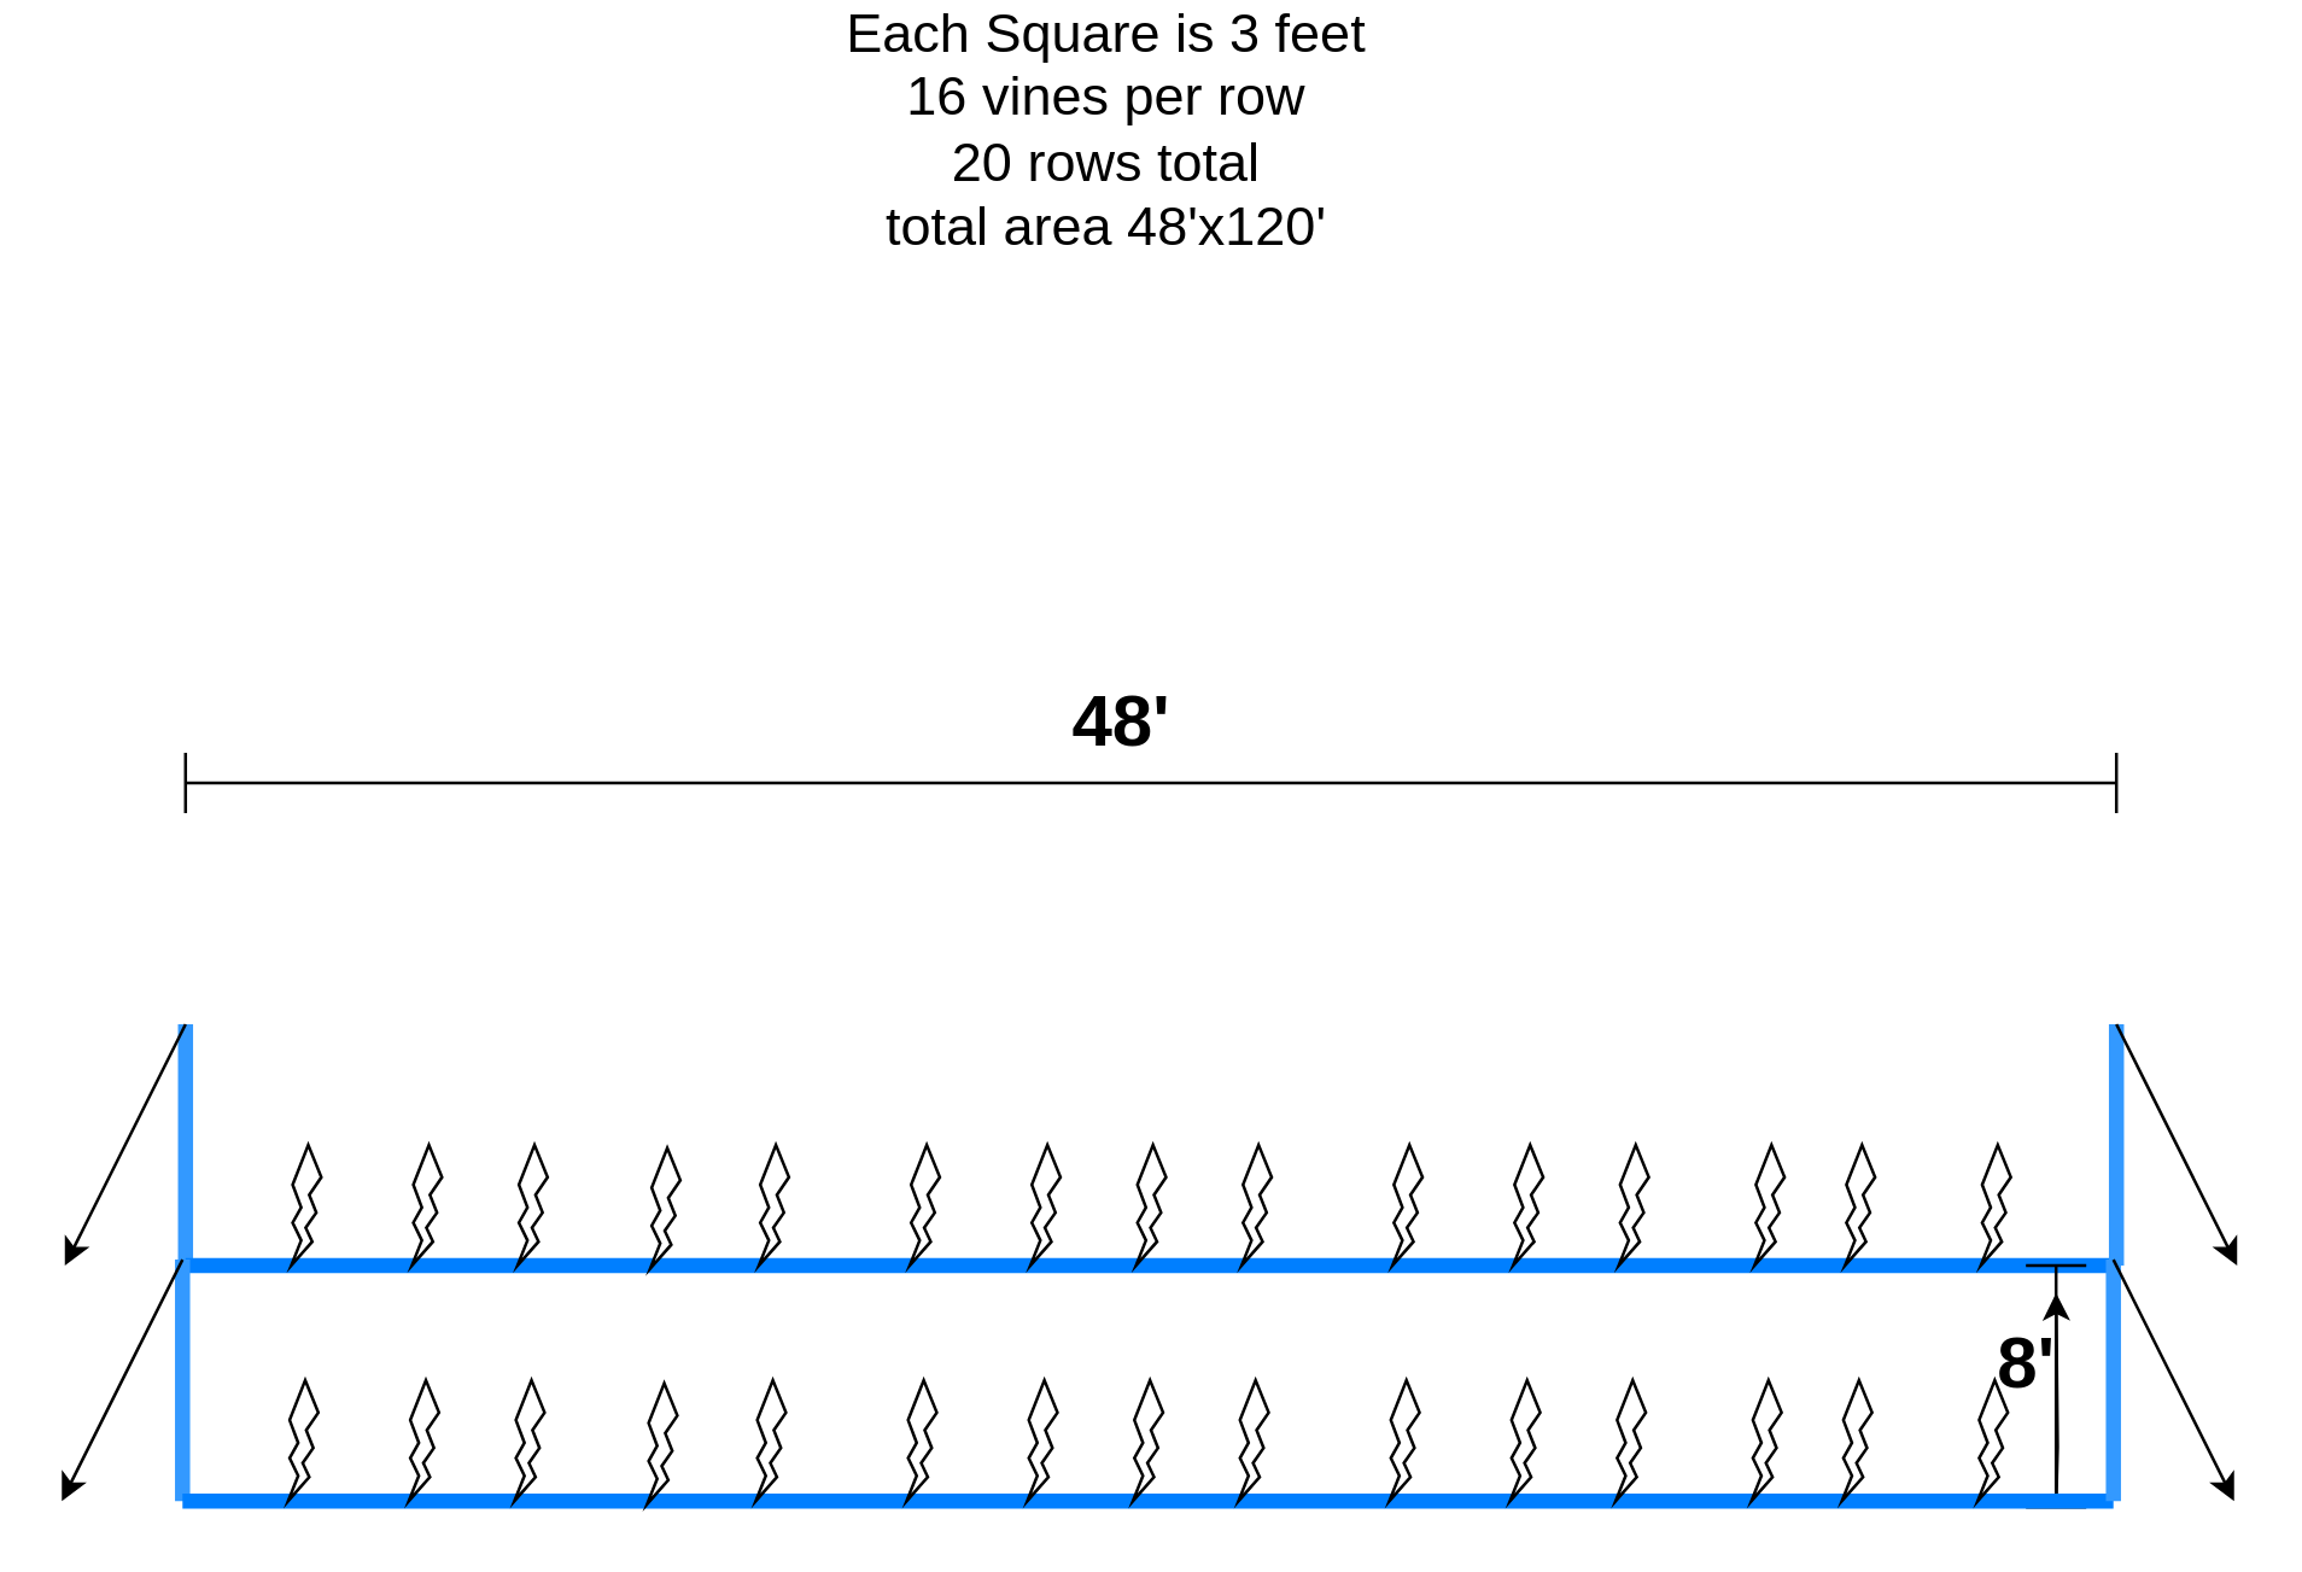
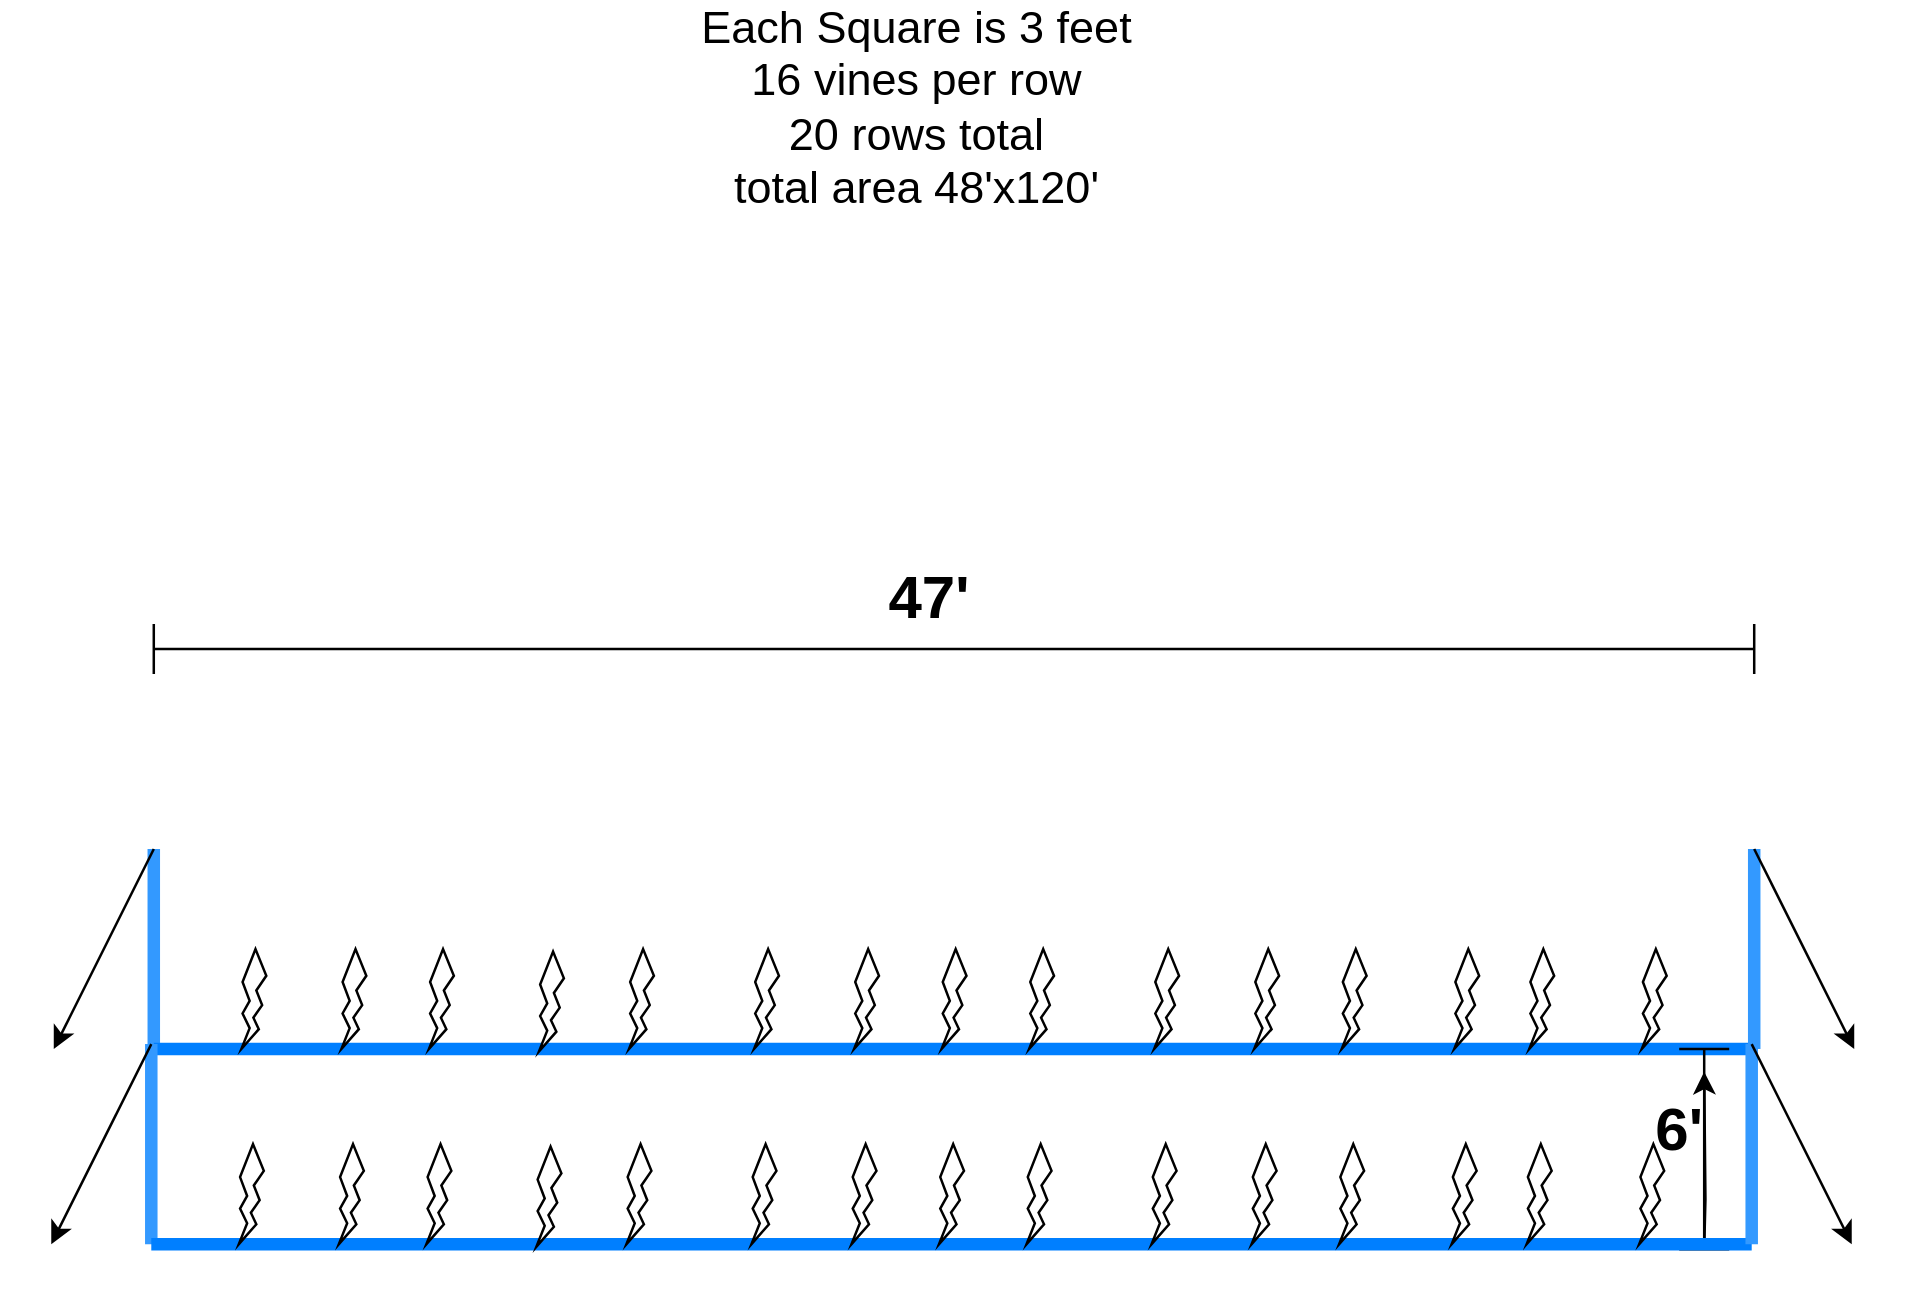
  <mxCell id="0" />
  <mxCell id="1" parent="0" />
  <mxCell id="2" value="" style="endArrow=none;html=1;rounded=0;strokeColor=#3399FF;strokeWidth=5;endSize=10;startSize=10;" parent="1" edge="1"><mxGeometry width="50" height="50" relative="1" as="geometry"><mxPoint x="61" y="400" as="sourcePoint" /><mxPoint x="61" y="320" as="targetPoint" /></mxGeometry></mxCell>
  <mxCell id="3" value="" style="endArrow=none;html=1;rounded=0;strokeWidth=5;strokeColor=#007FFF;" parent="1" edge="1"><mxGeometry width="50" height="50" relative="1" as="geometry"><mxPoint x="61" y="400" as="sourcePoint" /><mxPoint x="701" y="400" as="targetPoint" /></mxGeometry></mxCell>
  <mxCell id="4" value="" style="endArrow=none;html=1;rounded=0;strokeColor=#3399FF;strokeWidth=5;endSize=10;startSize=10;" parent="1" edge="1"><mxGeometry width="50" height="50" relative="1" as="geometry"><mxPoint x="701" y="400" as="sourcePoint" /><mxPoint x="701" y="320" as="targetPoint" /></mxGeometry></mxCell>
  <mxCell id="5" value="" style="shape=crossbar;whiteSpace=wrap;html=1;rounded=1;" parent="1" vertex="1"><mxGeometry x="61" y="230" width="640" height="20" as="geometry" /></mxCell>
  <mxCell id="6" value="" style="verticalLabelPosition=bottom;verticalAlign=top;html=1;shape=mxgraph.basic.flash" parent="1" vertex="1"><mxGeometry x="171" y="360" width="10" height="40" as="geometry" /></mxCell>
  <mxCell id="7" value="" style="verticalLabelPosition=bottom;verticalAlign=top;html=1;shape=mxgraph.basic.flash" parent="1" vertex="1"><mxGeometry x="251" y="360" width="10" height="40" as="geometry" /></mxCell>
  <mxCell id="8" value="" style="verticalLabelPosition=bottom;verticalAlign=top;html=1;shape=mxgraph.basic.flash" parent="1" vertex="1"><mxGeometry x="341" y="360" width="10" height="40" as="geometry" /></mxCell>
  <mxCell id="9" value="" style="verticalLabelPosition=bottom;verticalAlign=top;html=1;shape=mxgraph.basic.flash" parent="1" vertex="1"><mxGeometry x="411" y="360" width="10" height="40" as="geometry" /></mxCell>
  <mxCell id="10" value="" style="verticalLabelPosition=bottom;verticalAlign=top;html=1;shape=mxgraph.basic.flash" parent="1" vertex="1"><mxGeometry x="501" y="360" width="10" height="40" as="geometry" /></mxCell>
  <mxCell id="11" value="" style="verticalLabelPosition=bottom;verticalAlign=top;html=1;shape=mxgraph.basic.flash" parent="1" vertex="1"><mxGeometry x="581" y="360" width="10" height="40" as="geometry" /></mxCell>
  <mxCell id="12" value="" style="verticalLabelPosition=bottom;verticalAlign=top;html=1;shape=mxgraph.basic.flash" parent="1" vertex="1"><mxGeometry x="96" y="360" width="10" height="40" as="geometry" /></mxCell>
  <mxCell id="13" value="" style="verticalLabelPosition=bottom;verticalAlign=top;html=1;shape=mxgraph.basic.flash" parent="1" vertex="1"><mxGeometry x="656" y="360" width="10" height="40" as="geometry" /></mxCell>
  <mxCell id="14" value="" style="endArrow=classic;html=1;rounded=0;" parent="1" edge="1"><mxGeometry width="50" height="50" relative="1" as="geometry"><mxPoint x="701" y="320" as="sourcePoint" /><mxPoint x="741" y="400" as="targetPoint" /></mxGeometry></mxCell>
  <mxCell id="15" value="" style="endArrow=classic;html=1;rounded=0;" parent="1" edge="1"><mxGeometry width="50" height="50" relative="1" as="geometry"><mxPoint x="61" y="320" as="sourcePoint" /><mxPoint x="21" y="400" as="targetPoint" /></mxGeometry></mxCell>
- <mxCell id="16" value="48'" style="text;strokeColor=none;fillColor=none;html=1;fontSize=24;fontStyle=1;verticalAlign=middle;align=center;" parent="1" vertex="1"><mxGeometry x="321" y="200" width="100" height="40" as="geometry" /></mxCell>
+ <mxCell id="16" value="47'" style="text;strokeColor=none;fillColor=none;html=1;fontSize=24;fontStyle=1;verticalAlign=middle;align=center;" parent="1" vertex="1"><mxGeometry x="321" y="200" width="100" height="40" as="geometry" /></mxCell>
  <mxCell id="17" value="" style="shape=crossbar;whiteSpace=wrap;html=1;rounded=1;rotation=90;" parent="1" vertex="1"><mxGeometry x="641" y="430" width="80" height="20" as="geometry" /></mxCell>
- <mxCell id="18" value="8'" style="text;strokeColor=none;fillColor=none;html=1;fontSize=24;fontStyle=1;verticalAlign=middle;align=center;" parent="1" vertex="1"><mxGeometry x="621" y="413" width="100" height="40" as="geometry" /></mxCell>
+ <mxCell id="18" value="6'" style="text;strokeColor=none;fillColor=none;html=1;fontSize=24;fontStyle=1;verticalAlign=middle;align=center;" parent="1" vertex="1"><mxGeometry x="621" y="413" width="100" height="40" as="geometry" /></mxCell>
  <mxCell id="19" value="&lt;font style=&quot;font-size: 18px;&quot;&gt;Each Square is 3 feet&lt;/font&gt;&lt;div&gt;&lt;font style=&quot;font-size: 18px;&quot;&gt;16 vines per row&lt;/font&gt;&lt;/div&gt;&lt;div&gt;&lt;font style=&quot;font-size: 18px;&quot;&gt;20 rows total&lt;/font&gt;&lt;/div&gt;&lt;div&gt;&lt;font style=&quot;font-size: 18px;&quot;&gt;total area 48'x120'&lt;/font&gt;&lt;/div&gt;&lt;div&gt;&lt;font style=&quot;font-size: 18px;&quot;&gt;&lt;br&gt;&lt;/font&gt;&lt;/div&gt;" style="text;html=1;align=center;verticalAlign=middle;whiteSpace=wrap;rounded=0;" vertex="1" parent="1"><mxGeometry x="254" y="20" width="225" height="30" as="geometry" /></mxCell>
  <mxCell id="20" value="" style="verticalLabelPosition=bottom;verticalAlign=top;html=1;shape=mxgraph.basic.flash" vertex="1" parent="1"><mxGeometry x="136" y="360" width="10" height="40" as="geometry" /></mxCell>
  <mxCell id="21" value="" style="verticalLabelPosition=bottom;verticalAlign=top;html=1;shape=mxgraph.basic.flash" vertex="1" parent="1"><mxGeometry x="215" y="361" width="10" height="40" as="geometry" /></mxCell>
  <mxCell id="22" value="" style="verticalLabelPosition=bottom;verticalAlign=top;html=1;shape=mxgraph.basic.flash" vertex="1" parent="1"><mxGeometry x="301" y="360" width="10" height="40" as="geometry" /></mxCell>
  <mxCell id="23" value="" style="verticalLabelPosition=bottom;verticalAlign=top;html=1;shape=mxgraph.basic.flash" vertex="1" parent="1"><mxGeometry x="376" y="360" width="10" height="40" as="geometry" /></mxCell>
  <mxCell id="24" value="" style="verticalLabelPosition=bottom;verticalAlign=top;html=1;shape=mxgraph.basic.flash" vertex="1" parent="1"><mxGeometry x="461" y="360" width="10" height="40" as="geometry" /></mxCell>
  <mxCell id="25" value="" style="verticalLabelPosition=bottom;verticalAlign=top;html=1;shape=mxgraph.basic.flash" vertex="1" parent="1"><mxGeometry x="536" y="360" width="10" height="40" as="geometry" /></mxCell>
  <mxCell id="26" value="" style="verticalLabelPosition=bottom;verticalAlign=top;html=1;shape=mxgraph.basic.flash" vertex="1" parent="1"><mxGeometry x="611" y="360" width="10" height="40" as="geometry" /></mxCell>
  <mxCell id="27" style="edgeStyle=orthogonalEdgeStyle;rounded=0;orthogonalLoop=1;jettySize=auto;html=1;entryX=0.113;entryY=0.5;entryDx=0;entryDy=0;entryPerimeter=0;" edge="1" parent="1" target="17"><mxGeometry relative="1" as="geometry"><mxPoint x="681" y="480" as="sourcePoint" /></mxGeometry></mxCell>
  <mxCell id="28" value="" style="endArrow=none;html=1;rounded=0;strokeColor=#3399FF;strokeWidth=5;endSize=10;startSize=10;" edge="1" parent="1"><mxGeometry width="50" height="50" relative="1" as="geometry"><mxPoint x="60" y="478" as="sourcePoint" /><mxPoint x="60" y="398" as="targetPoint" /></mxGeometry></mxCell>
  <mxCell id="29" value="" style="endArrow=none;html=1;rounded=0;strokeWidth=5;strokeColor=#007FFF;" edge="1" parent="1"><mxGeometry width="50" height="50" relative="1" as="geometry"><mxPoint x="60" y="478" as="sourcePoint" /><mxPoint x="700" y="478" as="targetPoint" /></mxGeometry></mxCell>
  <mxCell id="30" value="" style="endArrow=none;html=1;rounded=0;strokeColor=#3399FF;strokeWidth=5;endSize=10;startSize=10;" edge="1" parent="1"><mxGeometry width="50" height="50" relative="1" as="geometry"><mxPoint x="700" y="478" as="sourcePoint" /><mxPoint x="700" y="398" as="targetPoint" /></mxGeometry></mxCell>
  <mxCell id="31" value="" style="verticalLabelPosition=bottom;verticalAlign=top;html=1;shape=mxgraph.basic.flash" vertex="1" parent="1"><mxGeometry x="170" y="438" width="10" height="40" as="geometry" /></mxCell>
  <mxCell id="32" value="" style="verticalLabelPosition=bottom;verticalAlign=top;html=1;shape=mxgraph.basic.flash" vertex="1" parent="1"><mxGeometry x="250" y="438" width="10" height="40" as="geometry" /></mxCell>
  <mxCell id="33" value="" style="verticalLabelPosition=bottom;verticalAlign=top;html=1;shape=mxgraph.basic.flash" vertex="1" parent="1"><mxGeometry x="340" y="438" width="10" height="40" as="geometry" /></mxCell>
  <mxCell id="34" value="" style="verticalLabelPosition=bottom;verticalAlign=top;html=1;shape=mxgraph.basic.flash" vertex="1" parent="1"><mxGeometry x="410" y="438" width="10" height="40" as="geometry" /></mxCell>
  <mxCell id="35" value="" style="verticalLabelPosition=bottom;verticalAlign=top;html=1;shape=mxgraph.basic.flash" vertex="1" parent="1"><mxGeometry x="500" y="438" width="10" height="40" as="geometry" /></mxCell>
  <mxCell id="36" value="" style="verticalLabelPosition=bottom;verticalAlign=top;html=1;shape=mxgraph.basic.flash" vertex="1" parent="1"><mxGeometry x="580" y="438" width="10" height="40" as="geometry" /></mxCell>
  <mxCell id="37" value="" style="verticalLabelPosition=bottom;verticalAlign=top;html=1;shape=mxgraph.basic.flash" vertex="1" parent="1"><mxGeometry x="95" y="438" width="10" height="40" as="geometry" /></mxCell>
  <mxCell id="38" value="" style="verticalLabelPosition=bottom;verticalAlign=top;html=1;shape=mxgraph.basic.flash" vertex="1" parent="1"><mxGeometry x="655" y="438" width="10" height="40" as="geometry" /></mxCell>
  <mxCell id="39" value="" style="endArrow=classic;html=1;rounded=0;" edge="1" parent="1"><mxGeometry width="50" height="50" relative="1" as="geometry"><mxPoint x="700" y="398" as="sourcePoint" /><mxPoint x="740" y="478" as="targetPoint" /></mxGeometry></mxCell>
  <mxCell id="40" value="" style="endArrow=classic;html=1;rounded=0;" edge="1" parent="1"><mxGeometry width="50" height="50" relative="1" as="geometry"><mxPoint x="60" y="398" as="sourcePoint" /><mxPoint x="20" y="478" as="targetPoint" /></mxGeometry></mxCell>
  <mxCell id="41" value="" style="verticalLabelPosition=bottom;verticalAlign=top;html=1;shape=mxgraph.basic.flash" vertex="1" parent="1"><mxGeometry x="135" y="438" width="10" height="40" as="geometry" /></mxCell>
  <mxCell id="42" value="" style="verticalLabelPosition=bottom;verticalAlign=top;html=1;shape=mxgraph.basic.flash" vertex="1" parent="1"><mxGeometry x="214" y="439" width="10" height="40" as="geometry" /></mxCell>
  <mxCell id="43" value="" style="verticalLabelPosition=bottom;verticalAlign=top;html=1;shape=mxgraph.basic.flash" vertex="1" parent="1"><mxGeometry x="300" y="438" width="10" height="40" as="geometry" /></mxCell>
  <mxCell id="44" value="" style="verticalLabelPosition=bottom;verticalAlign=top;html=1;shape=mxgraph.basic.flash" vertex="1" parent="1"><mxGeometry x="375" y="438" width="10" height="40" as="geometry" /></mxCell>
  <mxCell id="45" value="" style="verticalLabelPosition=bottom;verticalAlign=top;html=1;shape=mxgraph.basic.flash" vertex="1" parent="1"><mxGeometry x="460" y="438" width="10" height="40" as="geometry" /></mxCell>
  <mxCell id="46" value="" style="verticalLabelPosition=bottom;verticalAlign=top;html=1;shape=mxgraph.basic.flash" vertex="1" parent="1"><mxGeometry x="535" y="438" width="10" height="40" as="geometry" /></mxCell>
  <mxCell id="47" value="" style="verticalLabelPosition=bottom;verticalAlign=top;html=1;shape=mxgraph.basic.flash" vertex="1" parent="1"><mxGeometry x="610" y="438" width="10" height="40" as="geometry" /></mxCell>
